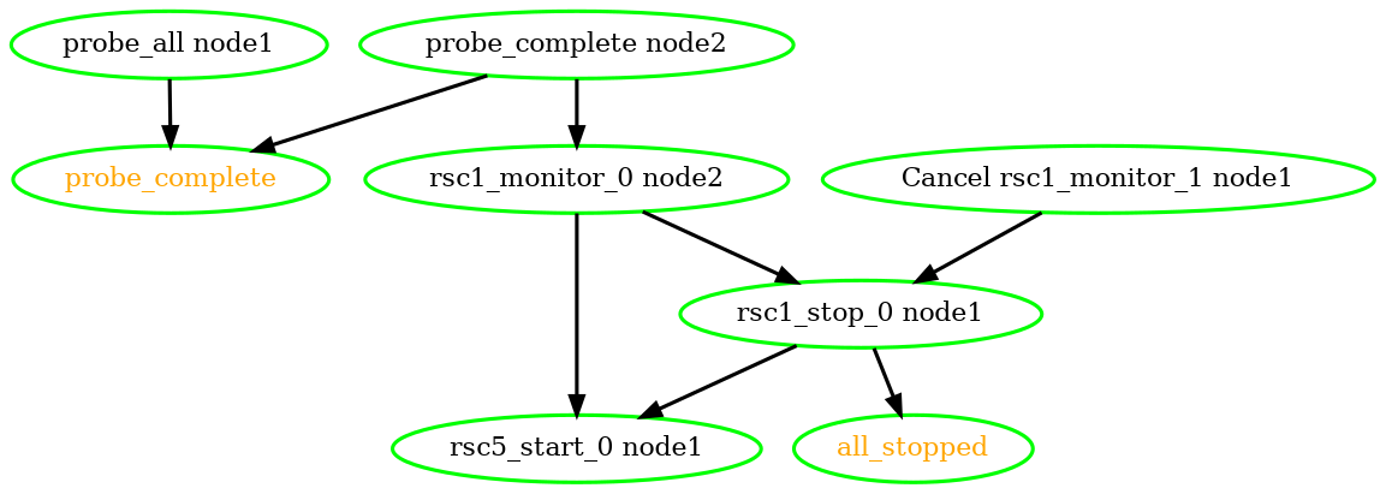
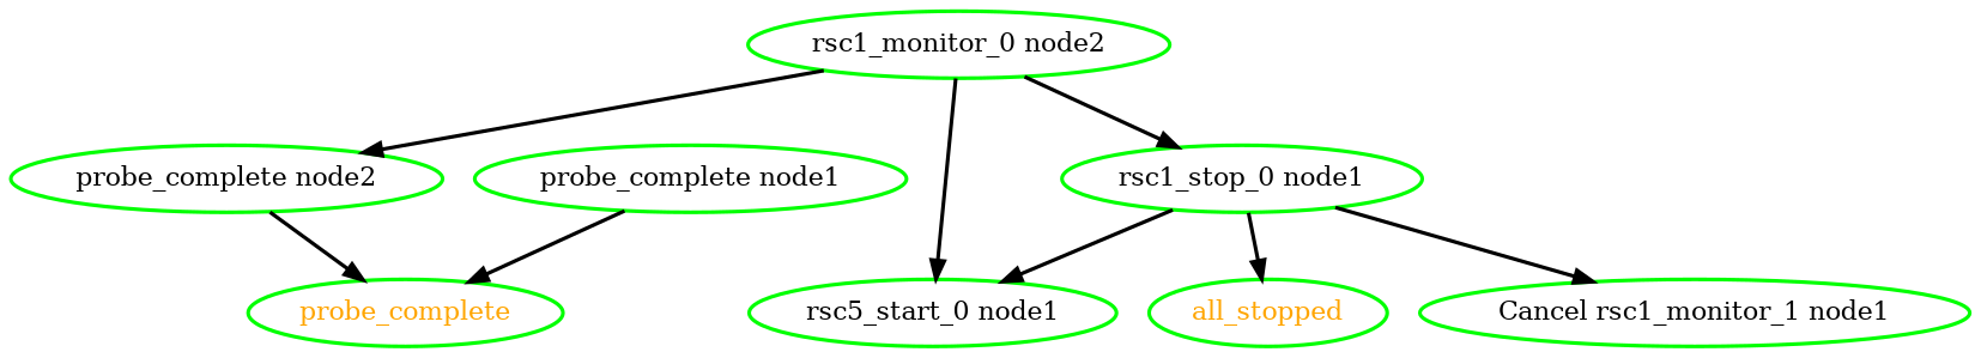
  digraph {
    node [color=green fontcolor=black style=bold]
    edge [style=bold]
    all_stopped [fontcolor=orange]
    probe_complete [fontcolor=orange]
-   "probe_complete node1" [label="probe_all node1"]
+   "probe_complete node1"
    "probe_complete node2"
    "rsc1_monitor_0 node2"
    n6 [label="rsc5_start_0 node1"]
    "rsc1_stop_0 node1"
    "Cancel rsc1_monitor_1 node1"
    "probe_complete node1" -> probe_complete
    "probe_complete node2" -> probe_complete
-   "probe_complete node2" -> "rsc1_monitor_0 node2"
+   "rsc1_monitor_0 node2" -> "probe_complete node2"
    "rsc1_monitor_0 node2" -> n6
    "rsc1_monitor_0 node2" -> "rsc1_stop_0 node1"
    "rsc1_stop_0 node1" -> all_stopped
    "rsc1_stop_0 node1" -> n6
-   "Cancel rsc1_monitor_1 node1" -> "rsc1_stop_0 node1"
+   "rsc1_stop_0 node1" -> "Cancel rsc1_monitor_1 node1"
  }
